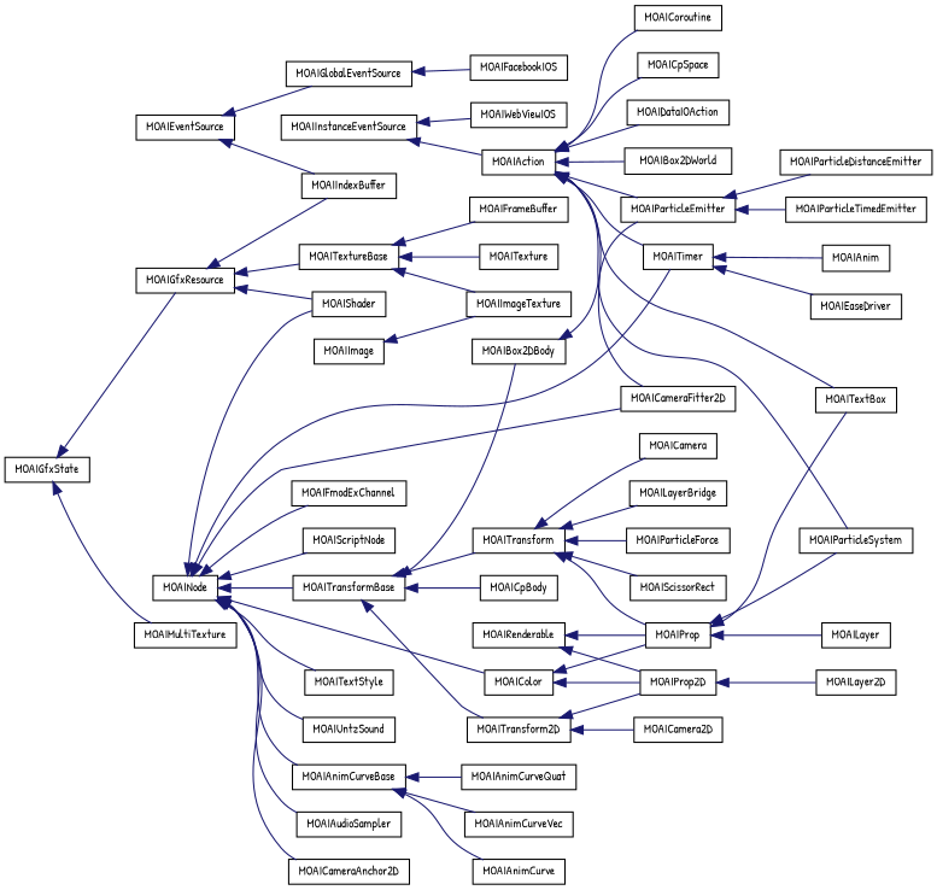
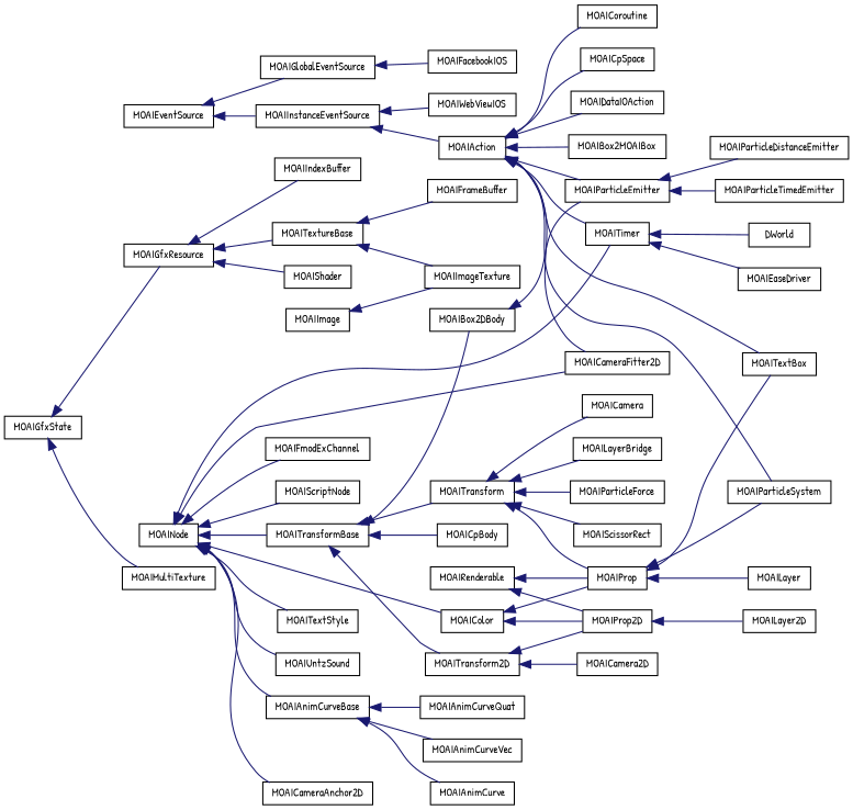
  digraph {
    fontname="Patrick Hand"
    rankdir=LR
    node [color=black fillcolor=white fontname="Patrick Hand" fontsize=10 shape=record style=filled]
    edge [color=midnightblue dir=back fontname="Patrick Hand" fontsize=10 labelfontname=FreeSans labelfontsize=10 style=solid]
    n1 [height=0.2 label=MOAIEventSource width=0.4]
    n2 [height=0.2 label=MOAIGlobalEventSource width=0.4]
    n3 [height=0.2 label=MOAIInstanceEventSource width=0.4]
    n4 [height=0.2 label=MOAIFacebookIOS width=0.4]
    n5 [height=0.2 label=MOAIAction width=0.4]
    n6 [height=0.2 label=MOAIWebViewIOS width=0.4]
-   n7 [height=0.2 label=MOAIBox2DWorld width=0.4]
+   n7 [height=0.2 label=MOAIBox2MOAIBox width=0.4]
    n8 [height=0.2 label=MOAICameraFitter2D width=0.4]
    n9 [height=0.2 label=MOAICoroutine width=0.4]
    n10 [height=0.2 label=MOAICpSpace width=0.4]
    n11 [height=0.2 label=MOAIDataIOAction width=0.4]
    n12 [height=0.2 label=MOAIParticleEmitter width=0.4]
    n13 [height=0.2 label=MOAIParticleSystem width=0.4]
    n14 [height=0.2 label=MOAITextBox width=0.4]
    n15 [height=0.2 label=MOAITimer width=0.4]
    n16 [height=0.2 label=MOAIParticleDistanceEmitter width=0.4]
    n17 [height=0.2 label=MOAIParticleTimedEmitter width=0.4]
-   n18 [height=0.2 label=MOAIAnim width=0.4]
+   n18 [height=0.2 label=DWorld width=0.4]
    n19 [height=0.2 label=MOAIEaseDriver width=0.4]
    n20 [height=0.2 label=MOAIGfxState width=0.4]
    n21 [height=0.2 label=MOAIGfxResource width=0.4]
    n22 [height=0.2 label=MOAIMultiTexture width=0.4]
    n23 [height=0.2 label=MOAIIndexBuffer width=0.4]
    n24 [height=0.2 label=MOAIShader width=0.4]
    n25 [height=0.2 label=MOAITextureBase width=0.4]
    n26 [height=0.2 label=MOAIFrameBuffer width=0.4]
    n27 [height=0.2 label=MOAIImageTexture width=0.4]
-   n28 [height=0.2 label=MOAITexture width=0.4]
    n29 [height=0.2 label=MOAIImage width=0.4]
    n30 [height=0.2 label=MOAINode width=0.4]
    n31 [height=0.2 label=MOAIAnimCurveBase width=0.4]
-   n32 [height=0.2 label=MOAIAudioSampler width=0.4]
    n33 [height=0.2 label=MOAICameraAnchor2D width=0.4]
    n34 [height=0.2 label=MOAIColor width=0.4]
    n35 [height=0.2 label=MOAIFmodExChannel width=0.4]
    n36 [height=0.2 label=MOAIScriptNode width=0.4]
    n37 [height=0.2 label=MOAITextStyle width=0.4]
    n38 [height=0.2 label=MOAITransformBase width=0.4]
    n39 [height=0.2 label=MOAIUntzSound width=0.4]
    n40 [height=0.2 label=MOAIAnimCurve width=0.4]
    n41 [height=0.2 label=MOAIAnimCurveQuat width=0.4]
    n42 [height=0.2 label=MOAIAnimCurveVec width=0.4]
    n43 [height=0.2 label=MOAIProp width=0.4]
    n44 [height=0.2 label=MOAIProp2D width=0.4]
    n45 [height=0.2 label=MOAIBox2DBody width=0.4]
    n46 [height=0.2 label=MOAICpBody width=0.4]
    n47 [height=0.2 label=MOAITransform width=0.4]
    n48 [height=0.2 label=MOAITransform2D width=0.4]
    n49 [height=0.2 label=MOAILayer width=0.4]
    n50 [height=0.2 label=MOAILayer2D width=0.4]
    n51 [height=0.2 label=MOAICamera width=0.4]
    n52 [height=0.2 label=MOAILayerBridge width=0.4]
    n53 [height=0.2 label=MOAIParticleForce width=0.4]
    n54 [height=0.2 label=MOAIScissorRect width=0.4]
    n55 [height=0.2 label=MOAICamera2D width=0.4]
    n56 [height=0.2 label=MOAIRenderable width=0.4]
    n1 -> n2
-   n1 -> n23
+   n1 -> n3
    n2 -> n4
    n3 -> n5
    n3 -> n6
    n5 -> n7
    n5 -> n8
    n5 -> n9
    n5 -> n10
    n5 -> n11
    n5 -> n12
    n5 -> n13
    n5 -> n14
    n5 -> n15
    n12 -> n16
    n12 -> n17
    n15 -> n18
    n15 -> n19
    n20 -> n21
    n20 -> n22
    n21 -> n23
    n21 -> n24
    n21 -> n25
    n25 -> n26
    n25 -> n27
-   n25 -> n28
    n29 -> n27
    n30 -> n8
    n30 -> n15
-   n30 -> n24
    n30 -> n31
-   n30 -> n32
    n30 -> n33
    n30 -> n34
    n30 -> n35
    n30 -> n36
    n30 -> n37
    n30 -> n38
    n30 -> n39
    n31 -> n40
    n31 -> n41
    n31 -> n42
    n34 -> n43
    n34 -> n44
    n38 -> n45
    n38 -> n46
    n38 -> n47
    n38 -> n48
    n43 -> n13
    n43 -> n14
    n43 -> n49
    n44 -> n50
    n45 -> n12
    n47 -> n43
    n47 -> n51
    n47 -> n52
    n47 -> n53
    n47 -> n54
    n48 -> n44
    n48 -> n55
    n56 -> n43
    n56 -> n44
  }
